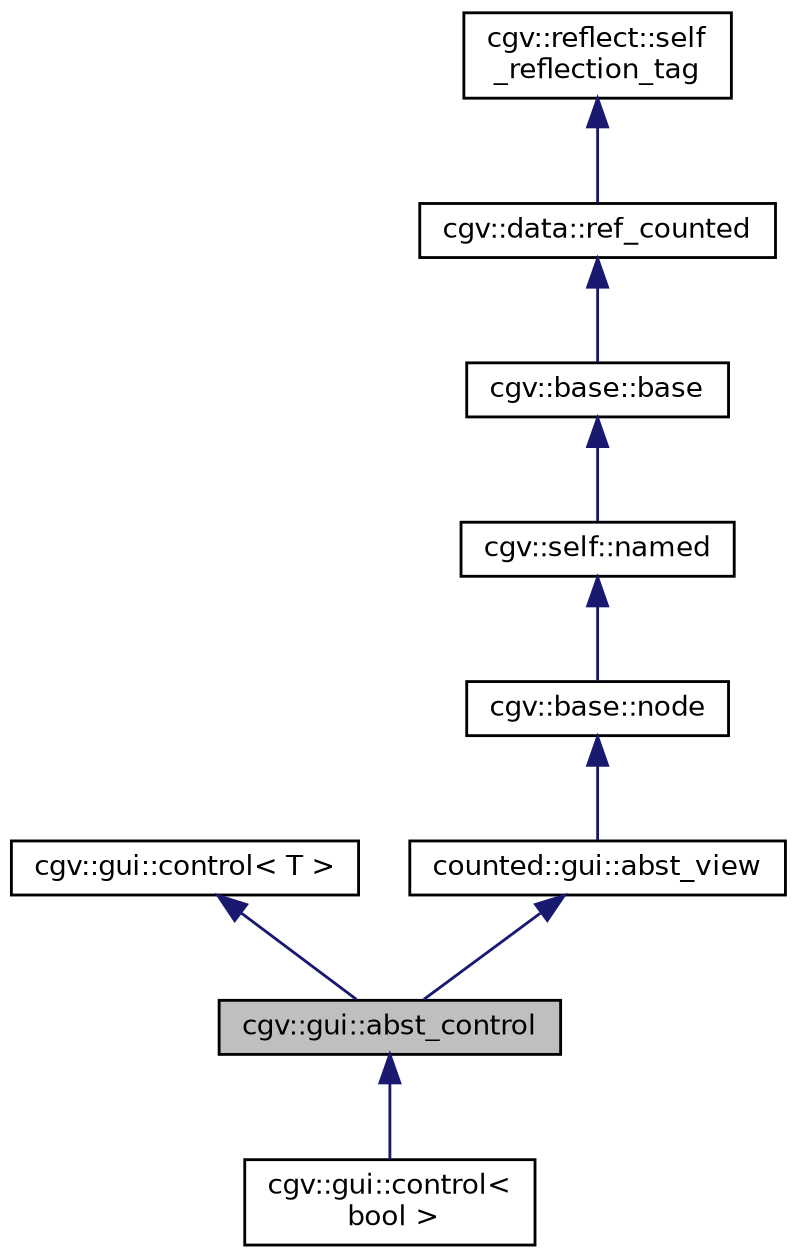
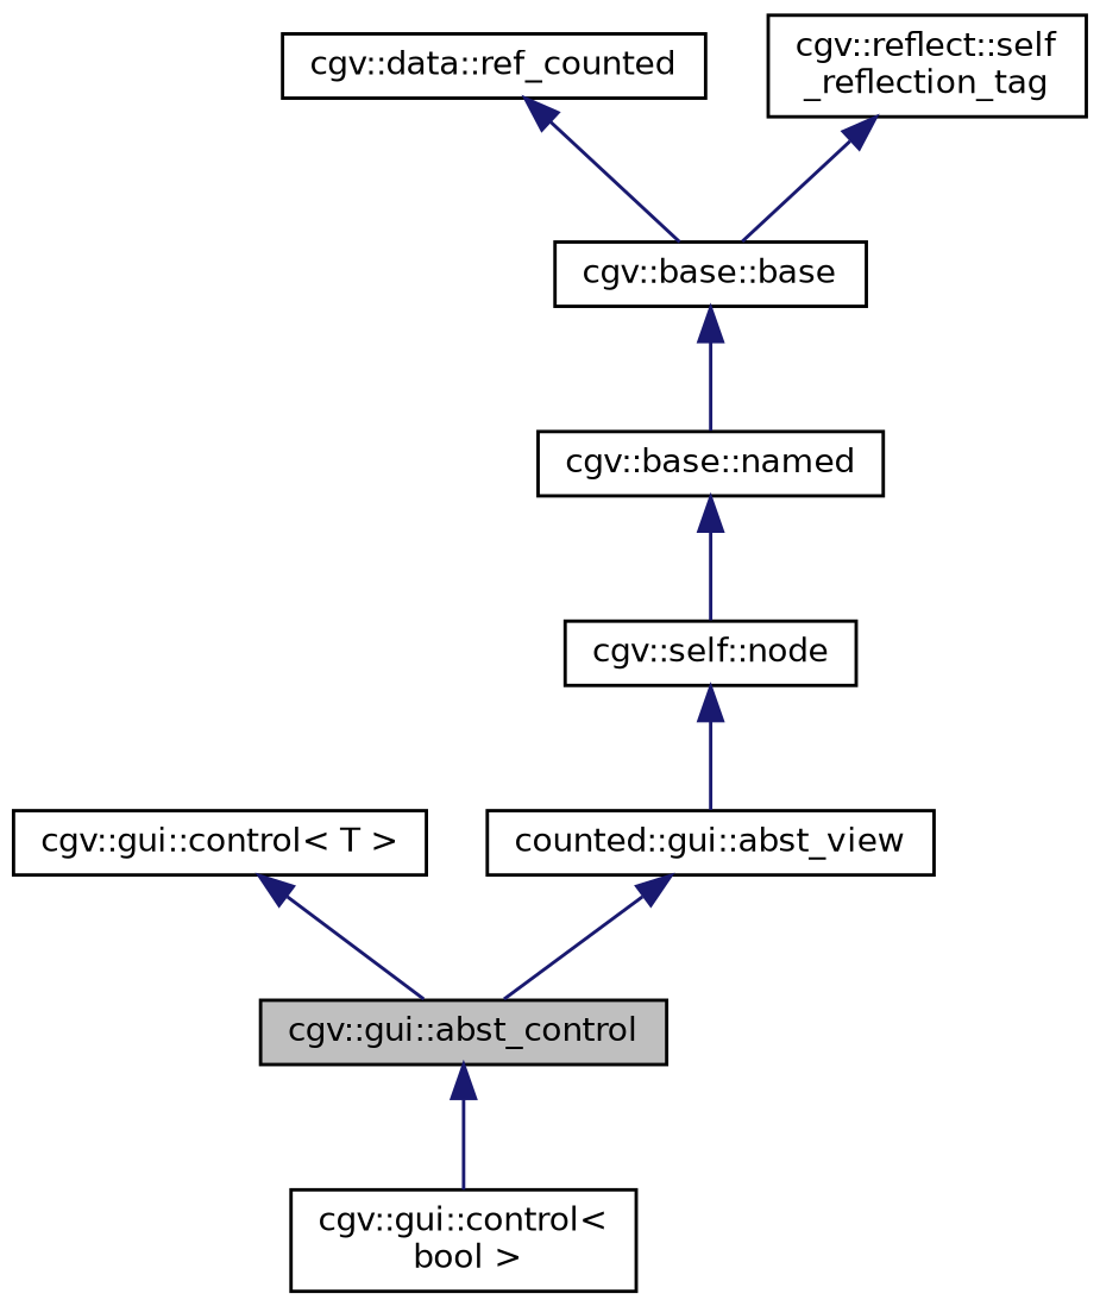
  digraph {
    node [color=black fontname=Helvetica fontsize=10 shape=record]
    edge [color=midnightblue dir=back fontname=Helvetica fontsize=10 labelfontname=Helvetica labelfontsize=10 style=solid]
    n1 [fillcolor=grey75 fontcolor=black height=0.2 label="cgv::gui::abst_control" style=filled width=0.4]
    n2 [height=0.2 label="cgv::gui::control\<\l bool \>" width=0.4]
    n3 [height=0.2 label="cgv::gui::control\< T \>" width=0.4]
    n4 [height=0.2 label="counted::gui::abst_view" width=0.4]
-   n5 [height=0.2 label="cgv::base::node" width=0.4]
-   n6 [height=0.2 label="cgv::self::named" width=0.4]
+   n5 [height=0.2 label="cgv::self::node" width=0.4]
+   n6 [height=0.2 label="cgv::base::named" width=0.4]
    n7 [height=0.2 label="cgv::base::base" width=0.4]
    n8 [height=0.2 label="cgv::data::ref_counted" width=0.4]
    n9 [height=0.2 label="cgv::reflect::self\l_reflection_tag" width=0.4]
    n1 -> n2
    n3 -> n1
    n4 -> n1
    n5 -> n4
    n6 -> n5
    n7 -> n6
    n8 -> n7
-   n9 -> n8
+   n9 -> n7
  }
